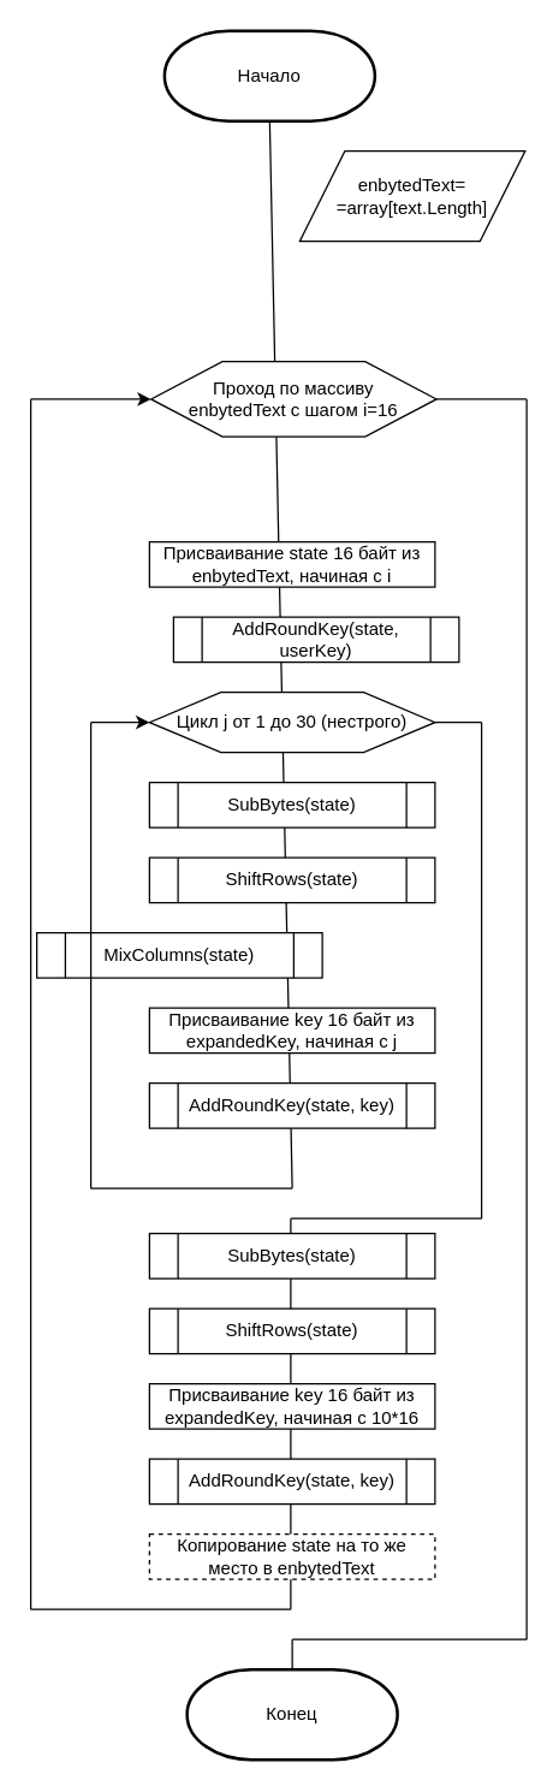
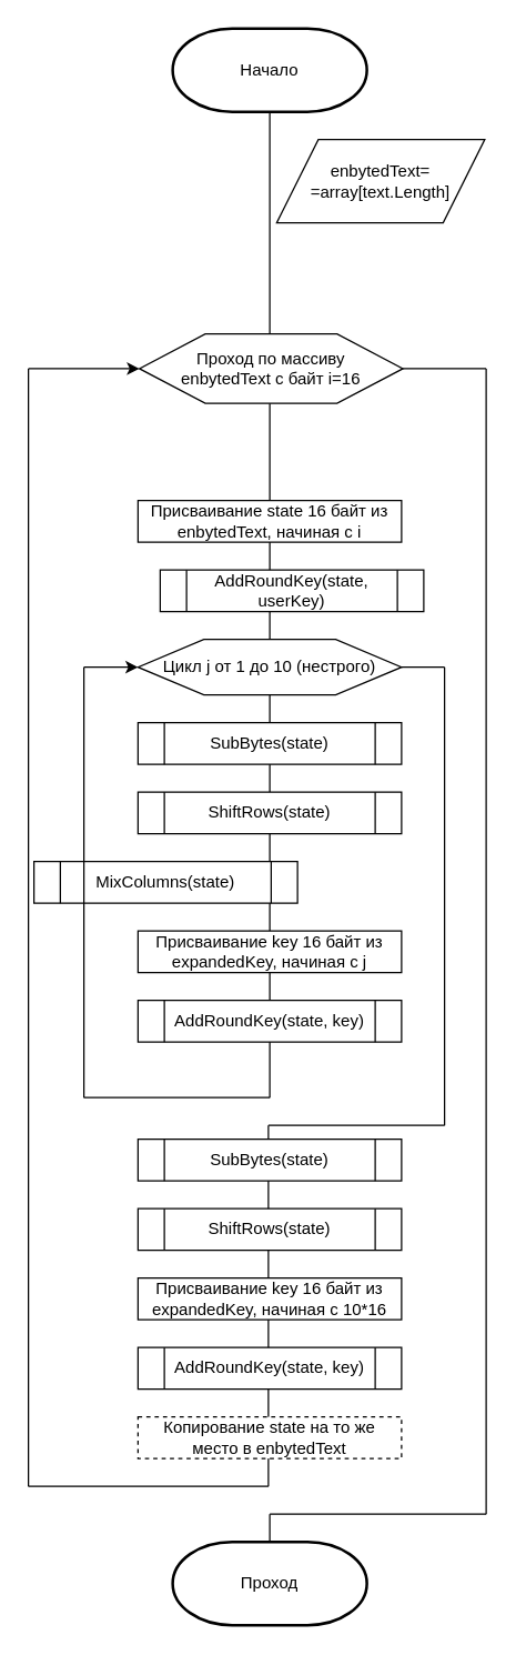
  <mxCell id="0" />
  <mxCell id="1" parent="0" />
- <mxCell id="2" value="Начало" style="strokeWidth=2;html=1;shape=mxgraph.flowchart.terminator;whiteSpace=wrap;" parent="1" vertex="1"><mxGeometry x="109" y="20" width="140" height="60" as="geometry" /></mxCell>
- <mxCell id="3" value="Конец" style="strokeWidth=2;html=1;shape=mxgraph.flowchart.terminator;whiteSpace=wrap;" parent="1" vertex="1"><mxGeometry x="124" y="1109.998" width="140" height="60" as="geometry" /></mxCell>
+ <mxCell id="2" value="Начало" style="strokeWidth=2;html=1;shape=mxgraph.flowchart.terminator;whiteSpace=wrap;" parent="1" vertex="1"><mxGeometry x="124" y="20" width="140" height="60" as="geometry" /></mxCell>
+ <mxCell id="3" value="Проход" style="strokeWidth=2;html=1;shape=mxgraph.flowchart.terminator;whiteSpace=wrap;" parent="1" vertex="1"><mxGeometry x="124" y="1109.998" width="140" height="60" as="geometry" /></mxCell>
  <mxCell id="4" value="" style="endArrow=none;html=1;fontSize=20;entryX=0.5;entryY=1;entryDx=0;entryDy=0;entryPerimeter=0;" parent="1" target="2" edge="1"><mxGeometry width="50" height="50" relative="1" as="geometry"><mxPoint x="194" y="790" as="sourcePoint" /><mxPoint x="170" y="180" as="targetPoint" /></mxGeometry></mxCell>
  <mxCell id="5" value="enbytedText= =array[text.Length]" style="shape=parallelogram;perimeter=parallelogramPerimeter;whiteSpace=wrap;html=1;fontSize=12;" parent="1" vertex="1"><mxGeometry x="199" y="100" width="150" height="60" as="geometry" /></mxCell>
- <mxCell id="6" value="Проход по массиву &lt;br&gt;enbytedText с шагом i=16" style="shape=hexagon;perimeter=hexagonPerimeter2;whiteSpace=wrap;html=1;fontSize=12;" parent="1" vertex="1"><mxGeometry x="100" y="240" width="190" height="50" as="geometry" /></mxCell>
+ <mxCell id="6" value="Проход по массиву &lt;br&gt;enbytedText с байт i=16" style="shape=hexagon;perimeter=hexagonPerimeter2;whiteSpace=wrap;html=1;fontSize=12;" parent="1" vertex="1"><mxGeometry x="100" y="240" width="190" height="50" as="geometry" /></mxCell>
  <mxCell id="7" value="Присваивание state 16 байт из enbytedText, начиная с i" style="rounded=0;whiteSpace=wrap;html=1;fontSize=12;" parent="1" vertex="1"><mxGeometry x="99" y="360" width="190" height="30" as="geometry" /></mxCell>
  <mxCell id="8" value="AddRoundKey(state, userKey)" style="shape=process;whiteSpace=wrap;html=1;backgroundOutline=1;fontSize=12;" parent="1" vertex="1"><mxGeometry x="115" y="410" width="190" height="30" as="geometry" /></mxCell>
- <mxCell id="9" value="Цикл j от 1 до 30 (нестрого)" style="shape=hexagon;perimeter=hexagonPerimeter2;whiteSpace=wrap;html=1;fontSize=12;" parent="1" vertex="1"><mxGeometry x="99" y="460" width="190" height="40" as="geometry" /></mxCell>
+ <mxCell id="9" value="Цикл j от 1 до 10 (нестрого)" style="shape=hexagon;perimeter=hexagonPerimeter2;whiteSpace=wrap;html=1;fontSize=12;" parent="1" vertex="1"><mxGeometry x="99" y="460" width="190" height="40" as="geometry" /></mxCell>
  <mxCell id="10" value="SubBytes(state)" style="shape=process;whiteSpace=wrap;html=1;backgroundOutline=1;fontSize=12;" parent="1" vertex="1"><mxGeometry x="99" y="520" width="190" height="30" as="geometry" /></mxCell>
  <mxCell id="11" value="ShiftRows(state)" style="shape=process;whiteSpace=wrap;html=1;backgroundOutline=1;fontSize=12;" parent="1" vertex="1"><mxGeometry x="99" y="570" width="190" height="30" as="geometry" /></mxCell>
  <mxCell id="12" value="MixColumns(state)" style="shape=process;whiteSpace=wrap;html=1;backgroundOutline=1;fontSize=12;" parent="1" vertex="1"><mxGeometry x="24" y="620" width="190" height="30" as="geometry" /></mxCell>
  <mxCell id="13" value="AddRoundKey(state, key)" style="shape=process;whiteSpace=wrap;html=1;backgroundOutline=1;fontSize=12;" parent="1" vertex="1"><mxGeometry x="99" y="720" width="190" height="30" as="geometry" /></mxCell>
  <mxCell id="14" value="Присваивание key 16 байт из expandedKey, начиная с j" style="rounded=0;whiteSpace=wrap;html=1;fontSize=12;" parent="1" vertex="1"><mxGeometry x="99" y="670" width="190" height="30" as="geometry" /></mxCell>
  <mxCell id="15" value="" style="endArrow=none;html=1;fontSize=12;" parent="1" edge="1"><mxGeometry width="50" height="50" relative="1" as="geometry"><mxPoint x="60" y="790" as="sourcePoint" /><mxPoint x="194" y="790" as="targetPoint" /></mxGeometry></mxCell>
  <mxCell id="16" value="" style="endArrow=none;html=1;fontSize=12;" parent="1" edge="1"><mxGeometry width="50" height="50" relative="1" as="geometry"><mxPoint x="60" y="480" as="sourcePoint" /><mxPoint x="60" y="790" as="targetPoint" /></mxGeometry></mxCell>
  <mxCell id="17" value="" style="endArrow=classic;html=1;fontSize=12;entryX=0;entryY=0.5;entryDx=0;entryDy=0;" parent="1" target="9" edge="1"><mxGeometry width="50" height="50" relative="1" as="geometry"><mxPoint x="60" y="480" as="sourcePoint" /><mxPoint x="-30" y="290" as="targetPoint" /></mxGeometry></mxCell>
  <mxCell id="18" value="" style="endArrow=none;html=1;fontSize=12;" parent="1" edge="1"><mxGeometry width="50" height="50" relative="1" as="geometry"><mxPoint x="320" y="810" as="sourcePoint" /><mxPoint x="320" y="480" as="targetPoint" /></mxGeometry></mxCell>
  <mxCell id="19" value="" style="endArrow=none;html=1;fontSize=12;exitX=1;exitY=0.5;exitDx=0;exitDy=0;" parent="1" source="9" edge="1"><mxGeometry width="50" height="50" relative="1" as="geometry"><mxPoint x="290" y="490" as="sourcePoint" /><mxPoint x="320" y="480" as="targetPoint" /></mxGeometry></mxCell>
  <mxCell id="20" value="" style="endArrow=none;html=1;fontSize=12;entryX=1;entryY=0.5;entryDx=0;entryDy=0;" parent="1" target="6" edge="1"><mxGeometry width="50" height="50" relative="1" as="geometry"><mxPoint x="350" y="265" as="sourcePoint" /><mxPoint x="470" y="330" as="targetPoint" /></mxGeometry></mxCell>
  <mxCell id="21" value="" style="endArrow=none;html=1;fontSize=12;" parent="1" edge="1"><mxGeometry width="50" height="50" relative="1" as="geometry"><mxPoint x="193" y="810" as="sourcePoint" /><mxPoint x="320" y="810" as="targetPoint" /></mxGeometry></mxCell>
  <mxCell id="22" value="" style="endArrow=none;html=1;fontSize=12;" parent="1" edge="1"><mxGeometry width="50" height="50" relative="1" as="geometry"><mxPoint x="193" y="1070" as="sourcePoint" /><mxPoint x="193" y="810" as="targetPoint" /></mxGeometry></mxCell>
  <mxCell id="23" value="SubBytes(state)" style="shape=process;whiteSpace=wrap;html=1;backgroundOutline=1;fontSize=12;" parent="1" vertex="1"><mxGeometry x="99" y="820" width="190" height="30" as="geometry" /></mxCell>
  <mxCell id="24" value="ShiftRows(state)" style="shape=process;whiteSpace=wrap;html=1;backgroundOutline=1;fontSize=12;" parent="1" vertex="1"><mxGeometry x="99" y="870" width="190" height="30" as="geometry" /></mxCell>
  <mxCell id="25" value="AddRoundKey(state, key)" style="shape=process;whiteSpace=wrap;html=1;backgroundOutline=1;fontSize=12;" parent="1" vertex="1"><mxGeometry x="99" y="970" width="190" height="30" as="geometry" /></mxCell>
  <mxCell id="26" value="Присваивание key 16 байт из expandedKey, начиная с 10*16" style="rounded=0;whiteSpace=wrap;html=1;fontSize=12;" parent="1" vertex="1"><mxGeometry x="99" y="920" width="190" height="30" as="geometry" /></mxCell>
  <mxCell id="27" value="Копирование state на то же место в enbytedText" style="rounded=0;whiteSpace=wrap;html=1;fontSize=12;dashed=1;" parent="1" vertex="1"><mxGeometry x="99" y="1020" width="190" height="30" as="geometry" /></mxCell>
  <mxCell id="28" value="" style="endArrow=none;html=1;fontSize=12;" parent="1" edge="1"><mxGeometry width="50" height="50" relative="1" as="geometry"><mxPoint x="20" y="1070" as="sourcePoint" /><mxPoint x="193" y="1070" as="targetPoint" /></mxGeometry></mxCell>
  <mxCell id="29" value="" style="endArrow=none;html=1;fontSize=12;" parent="1" edge="1"><mxGeometry width="50" height="50" relative="1" as="geometry"><mxPoint x="20" y="265" as="sourcePoint" /><mxPoint x="20" y="1070" as="targetPoint" /></mxGeometry></mxCell>
  <mxCell id="30" value="" style="endArrow=classic;html=1;fontSize=12;entryX=0;entryY=0.5;entryDx=0;entryDy=0;" parent="1" target="6" edge="1"><mxGeometry width="50" height="50" relative="1" as="geometry"><mxPoint x="20" y="265" as="sourcePoint" /><mxPoint x="-30" y="280" as="targetPoint" /></mxGeometry></mxCell>
  <mxCell id="31" value="" style="endArrow=none;html=1;fontSize=12;" parent="1" edge="1"><mxGeometry width="50" height="50" relative="1" as="geometry"><mxPoint x="350" y="1090" as="sourcePoint" /><mxPoint x="350" y="265" as="targetPoint" /></mxGeometry></mxCell>
  <mxCell id="32" value="" style="endArrow=none;html=1;fontSize=12;" parent="1" edge="1"><mxGeometry width="50" height="50" relative="1" as="geometry"><mxPoint x="194" y="1090" as="sourcePoint" /><mxPoint x="350" y="1090" as="targetPoint" /></mxGeometry></mxCell>
  <mxCell id="33" value="" style="endArrow=none;html=1;fontSize=12;entryX=0.5;entryY=0;entryDx=0;entryDy=0;entryPerimeter=0;" parent="1" target="3" edge="1"><mxGeometry width="50" height="50" relative="1" as="geometry"><mxPoint x="194" y="1090" as="sourcePoint" /><mxPoint x="20" y="1070" as="targetPoint" /></mxGeometry></mxCell>
